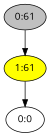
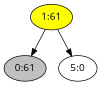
  digraph {
    fontname="Open Sans"
    node [fontname="Open Sans" style=filled]
    edge [fontname="Open Sans"]
    n1 [fillcolor=grey label="0:61"]
    n2 [fillcolor=yellow label="1:61"]
-   n3 [label="0:0" style=""]
-   n1 -> n2
+   n3 [label="5:0" style=""]
+   n2 -> n1
    n2 -> n3
  }
